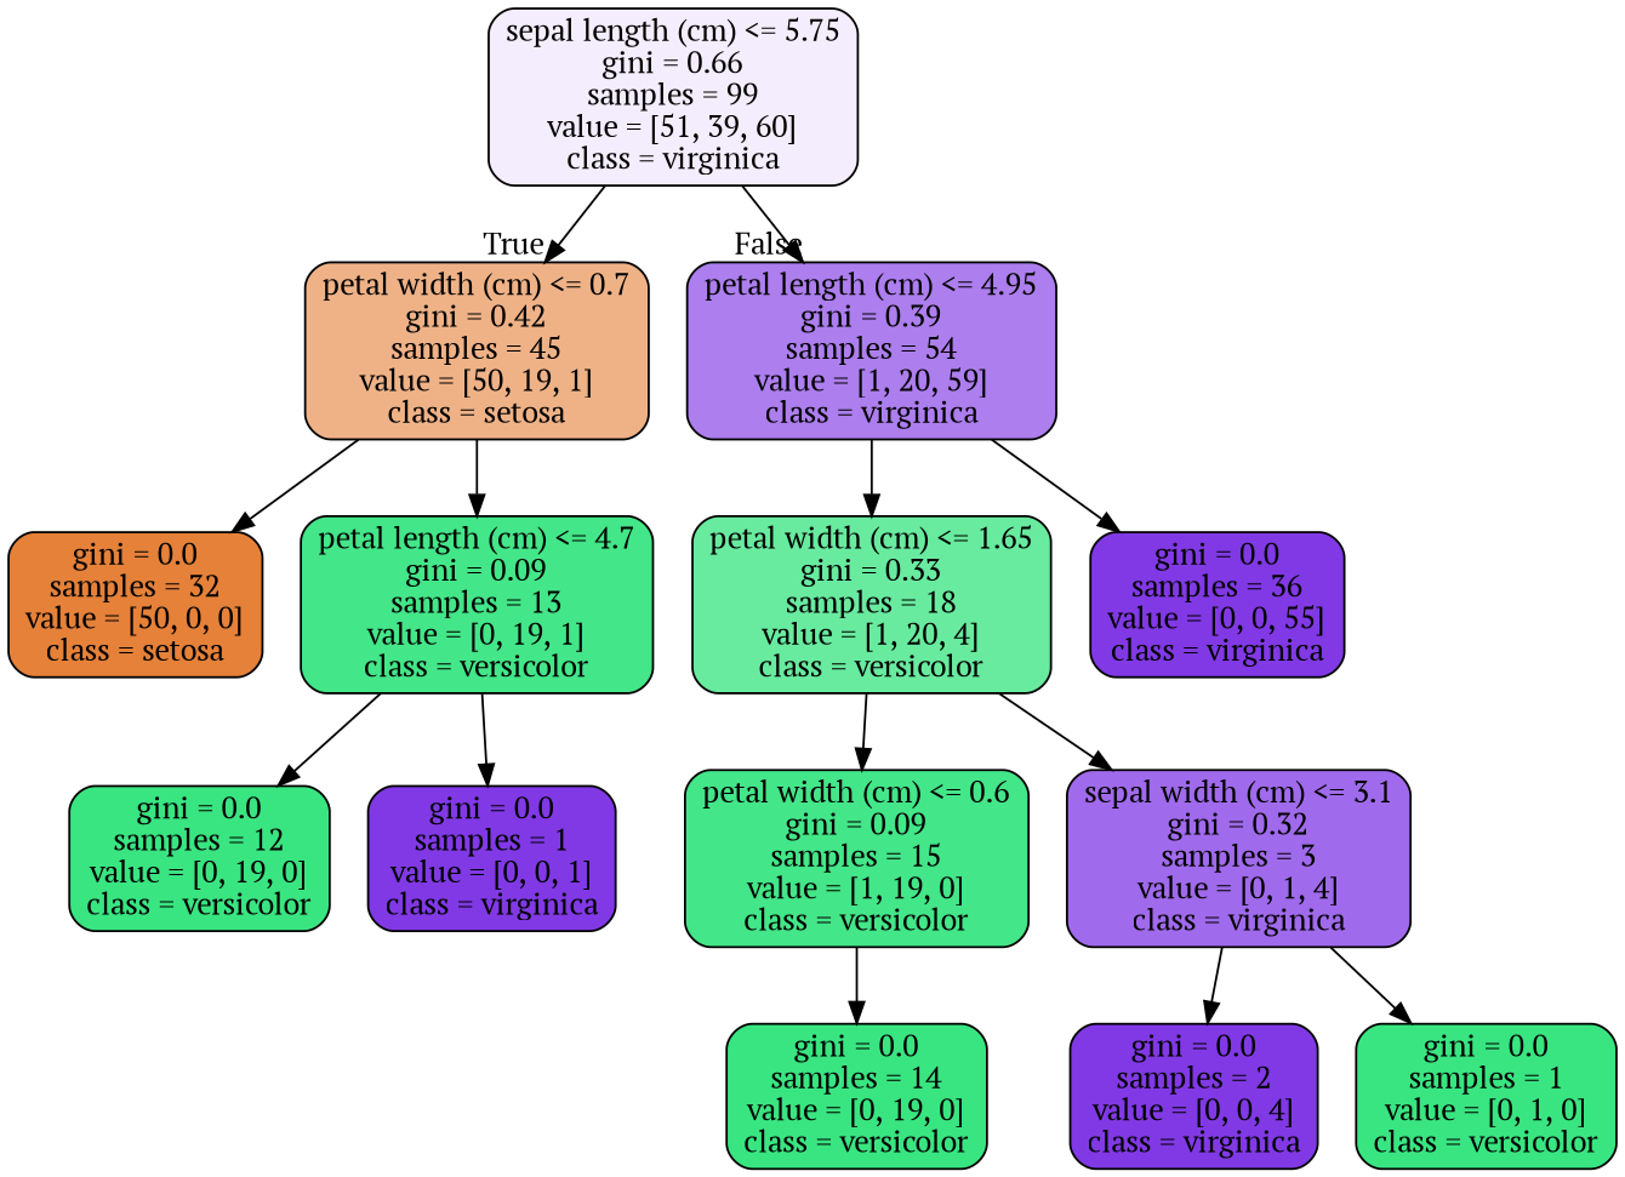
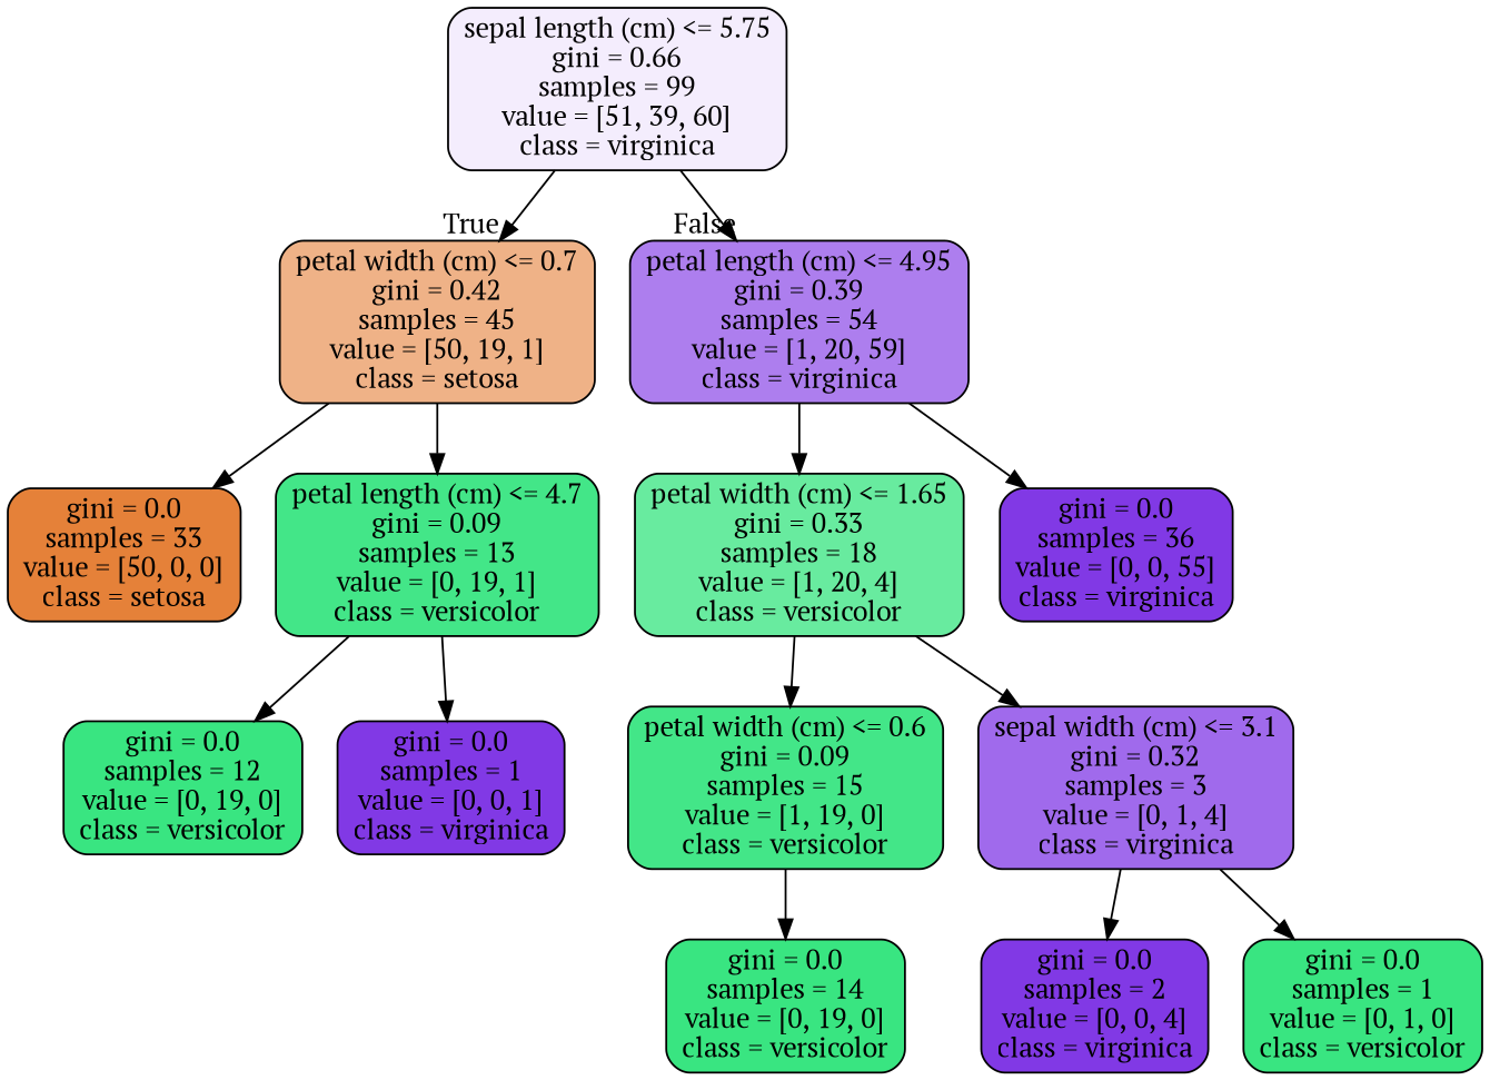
  digraph {
    fontname="PT Serif"
    node [color=black fillcolor="#8139e5" fontname="PT Serif" shape=box style="filled, rounded"]
    edge [fontname="PT Serif"]
    n1 [fillcolor="#f4edfd" label="sepal length (cm) <= 5.75\ngini = 0.66\nsamples = 99\nvalue = [51, 39, 60]\nclass = virginica"]
    n2 [fillcolor="#efb287" label="petal width (cm) <= 0.7\ngini = 0.42\nsamples = 45\nvalue = [50, 19, 1]\nclass = setosa"]
    n3 [fillcolor="#ad7eee" label="petal length (cm) <= 4.95\ngini = 0.39\nsamples = 54\nvalue = [1, 20, 59]\nclass = virginica"]
-   n4 [fillcolor="#e58139" label="gini = 0.0\nsamples = 32\nvalue = [50, 0, 0]\nclass = setosa"]
+   n4 [fillcolor="#e58139" label="gini = 0.0\nsamples = 33\nvalue = [50, 0, 0]\nclass = setosa"]
    n5 [fillcolor="#43e688" label="petal length (cm) <= 4.7\ngini = 0.09\nsamples = 13\nvalue = [0, 19, 1]\nclass = versicolor"]
    n6 [fillcolor="#68eb9f" label="petal width (cm) <= 1.65\ngini = 0.33\nsamples = 18\nvalue = [1, 20, 4]\nclass = versicolor"]
    n7 [label="gini = 0.0\nsamples = 36\nvalue = [0, 0, 55]\nclass = virginica"]
    n8 [fillcolor="#39e581" label="gini = 0.0\nsamples = 12\nvalue = [0, 19, 0]\nclass = versicolor"]
    n9 [label="gini = 0.0\nsamples = 1\nvalue = [0, 0, 1]\nclass = virginica"]
    n10 [fillcolor="#43e688" label="petal width (cm) <= 0.6\ngini = 0.09\nsamples = 15\nvalue = [1, 19, 0]\nclass = versicolor"]
    n11 [fillcolor="#a06aec" label="sepal width (cm) <= 3.1\ngini = 0.32\nsamples = 3\nvalue = [0, 1, 4]\nclass = virginica"]
    n12 [fillcolor="#39e581" label="gini = 0.0\nsamples = 14\nvalue = [0, 19, 0]\nclass = versicolor"]
    n13 [label="gini = 0.0\nsamples = 2\nvalue = [0, 0, 4]\nclass = virginica"]
    n14 [fillcolor="#39e581" label="gini = 0.0\nsamples = 1\nvalue = [0, 1, 0]\nclass = versicolor"]
    n1 -> n2 [headlabel=True labelangle=45 labeldistance=2.5]
    n1 -> n3 [headlabel=False labelangle=-45 labeldistance=2.5]
    n2 -> n4
    n2 -> n5
    n3 -> n6
    n3 -> n7
    n5 -> n8
    n5 -> n9
    n6 -> n10
    n6 -> n11
    n10 -> n12
    n11 -> n13
    n11 -> n14
  }
